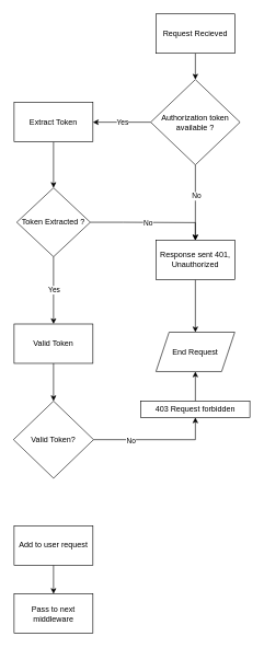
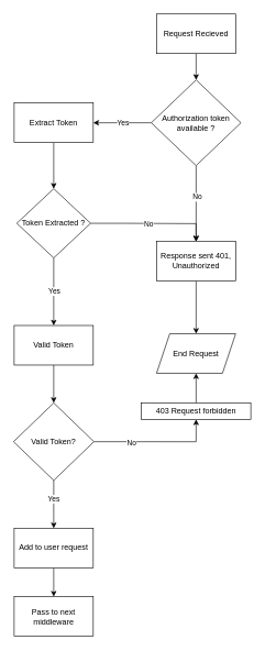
  <mxCell id="0" />
  <mxCell id="1" parent="0" />
  <mxCell id="2" value="" style="edgeStyle=orthogonalEdgeStyle;rounded=0;orthogonalLoop=1;jettySize=auto;html=1;" edge="1" parent="1" source="3" target="8"><mxGeometry relative="1" as="geometry" /></mxCell>
  <mxCell id="3" value="Request Recieved" style="rounded=0;whiteSpace=wrap;html=1;" vertex="1" parent="1"><mxGeometry x="237" y="20" width="120" height="60" as="geometry" /></mxCell>
  <mxCell id="4" value="" style="edgeStyle=orthogonalEdgeStyle;rounded=0;orthogonalLoop=1;jettySize=auto;html=1;" edge="1" parent="1" source="8" target="10"><mxGeometry relative="1" as="geometry" /></mxCell>
  <mxCell id="5" value="Yes" style="edgeLabel;html=1;align=center;verticalAlign=middle;resizable=0;points=[];" vertex="1" connectable="0" parent="4"><mxGeometry x="-0.01" relative="1" as="geometry"><mxPoint as="offset" /></mxGeometry></mxCell>
  <mxCell id="6" value="" style="edgeStyle=orthogonalEdgeStyle;rounded=0;orthogonalLoop=1;jettySize=auto;html=1;" edge="1" parent="1" source="8" target="12"><mxGeometry relative="1" as="geometry" /></mxCell>
  <mxCell id="7" value="No" style="edgeLabel;html=1;align=center;verticalAlign=middle;resizable=0;points=[];" vertex="1" connectable="0" parent="6"><mxGeometry x="-0.177" y="1" relative="1" as="geometry"><mxPoint as="offset" /></mxGeometry></mxCell>
  <mxCell id="8" value="Authorization token available ?" style="rhombus;whiteSpace=wrap;html=1;rounded=0;" vertex="1" parent="1"><mxGeometry x="229" y="120" width="136" height="130" as="geometry" /></mxCell>
  <mxCell id="9" value="" style="edgeStyle=orthogonalEdgeStyle;rounded=0;orthogonalLoop=1;jettySize=auto;html=1;" edge="1" parent="1" source="10" target="17"><mxGeometry relative="1" as="geometry" /></mxCell>
  <mxCell id="10" value="Extract Token" style="whiteSpace=wrap;html=1;rounded=0;" vertex="1" parent="1"><mxGeometry x="21" y="155" width="120" height="60" as="geometry" /></mxCell>
  <mxCell id="11" value="" style="edgeStyle=orthogonalEdgeStyle;rounded=0;orthogonalLoop=1;jettySize=auto;html=1;" edge="1" parent="1" source="12" target="25"><mxGeometry relative="1" as="geometry" /></mxCell>
  <mxCell id="12" value="Response sent 401, Unauthorized" style="whiteSpace=wrap;html=1;rounded=0;" vertex="1" parent="1"><mxGeometry x="237" y="365" width="120" height="60" as="geometry" /></mxCell>
  <mxCell id="13" value="" style="edgeStyle=orthogonalEdgeStyle;rounded=0;orthogonalLoop=1;jettySize=auto;html=1;" edge="1" parent="1" source="17" target="12"><mxGeometry relative="1" as="geometry"><Array as="points"><mxPoint x="187" y="338" /><mxPoint x="297" y="338" /></Array></mxGeometry></mxCell>
  <mxCell id="14" value="No" style="edgeLabel;html=1;align=center;verticalAlign=middle;resizable=0;points=[];" vertex="1" connectable="0" parent="13"><mxGeometry x="-0.054" y="-1" relative="1" as="geometry"><mxPoint as="offset" /></mxGeometry></mxCell>
  <mxCell id="15" value="" style="edgeStyle=orthogonalEdgeStyle;rounded=0;orthogonalLoop=1;jettySize=auto;html=1;" edge="1" parent="1" source="17" target="19"><mxGeometry relative="1" as="geometry" /></mxCell>
  <mxCell id="16" value="Yes" style="edgeLabel;html=1;align=center;verticalAlign=middle;resizable=0;points=[];" vertex="1" connectable="0" parent="15"><mxGeometry x="-0.029" relative="1" as="geometry"><mxPoint as="offset" /></mxGeometry></mxCell>
  <mxCell id="17" value="Token Extracted ?" style="rhombus;whiteSpace=wrap;html=1;rounded=0;" vertex="1" parent="1"><mxGeometry x="25" y="285" width="112" height="105" as="geometry" /></mxCell>
  <mxCell id="18" value="" style="edgeStyle=orthogonalEdgeStyle;rounded=0;orthogonalLoop=1;jettySize=auto;html=1;" edge="1" parent="1" source="19" target="24"><mxGeometry relative="1" as="geometry" /></mxCell>
  <mxCell id="19" value="Valid Token" style="whiteSpace=wrap;html=1;rounded=0;" vertex="1" parent="1"><mxGeometry x="21" y="492.5" width="120" height="60" as="geometry" /></mxCell>
  <mxCell id="20" style="edgeStyle=orthogonalEdgeStyle;rounded=0;orthogonalLoop=1;jettySize=auto;html=1;exitX=1;exitY=0.5;exitDx=0;exitDy=0;entryX=0.5;entryY=1;entryDx=0;entryDy=0;" edge="1" parent="1" source="24" target="27"><mxGeometry relative="1" as="geometry"><mxPoint x="293" y="669" as="targetPoint" /></mxGeometry></mxCell>
  <mxCell id="21" value="No" style="edgeLabel;html=1;align=center;verticalAlign=middle;resizable=0;points=[];" vertex="1" connectable="0" parent="20"><mxGeometry x="-0.391" y="-2" relative="1" as="geometry"><mxPoint as="offset" /></mxGeometry></mxCell>
+ <mxCell id="22" value="" style="edgeStyle=orthogonalEdgeStyle;rounded=0;orthogonalLoop=1;jettySize=auto;html=1;" edge="1" parent="1" source="24" target="29"><mxGeometry relative="1" as="geometry" /></mxCell>
+ <mxCell id="23" value="Yes" style="edgeLabel;html=1;align=center;verticalAlign=middle;resizable=0;points=[];" vertex="1" connectable="0" parent="22"><mxGeometry x="-0.218" y="-1" relative="1" as="geometry"><mxPoint as="offset" /></mxGeometry></mxCell>
  <mxCell id="24" value="Valid Token?" style="rhombus;whiteSpace=wrap;html=1;rounded=0;" vertex="1" parent="1"><mxGeometry x="20" y="610" width="122" height="117.5" as="geometry" /></mxCell>
  <mxCell id="25" value="End Request" style="shape=parallelogram;perimeter=parallelogramPerimeter;whiteSpace=wrap;html=1;fixedSize=1;rounded=0;" vertex="1" parent="1"><mxGeometry x="237" y="505" width="120" height="60" as="geometry" /></mxCell>
  <mxCell id="26" value="" style="edgeStyle=orthogonalEdgeStyle;rounded=0;orthogonalLoop=1;jettySize=auto;html=1;" edge="1" parent="1" source="27" target="25"><mxGeometry relative="1" as="geometry" /></mxCell>
  <mxCell id="27" value="403 Request forbidden" style="rounded=0;whiteSpace=wrap;html=1;" vertex="1" parent="1"><mxGeometry x="214" y="610" width="166" height="25" as="geometry" /></mxCell>
  <mxCell id="28" value="" style="edgeStyle=orthogonalEdgeStyle;rounded=0;orthogonalLoop=1;jettySize=auto;html=1;" edge="1" parent="1" source="29" target="30"><mxGeometry relative="1" as="geometry" /></mxCell>
  <mxCell id="29" value="Add to user request" style="whiteSpace=wrap;html=1;rounded=0;" vertex="1" parent="1"><mxGeometry x="21" y="800" width="120" height="60" as="geometry" /></mxCell>
  <mxCell id="30" value="Pass to next middleware" style="whiteSpace=wrap;html=1;rounded=0;" vertex="1" parent="1"><mxGeometry x="21" y="903.75" width="120" height="60" as="geometry" /></mxCell>
